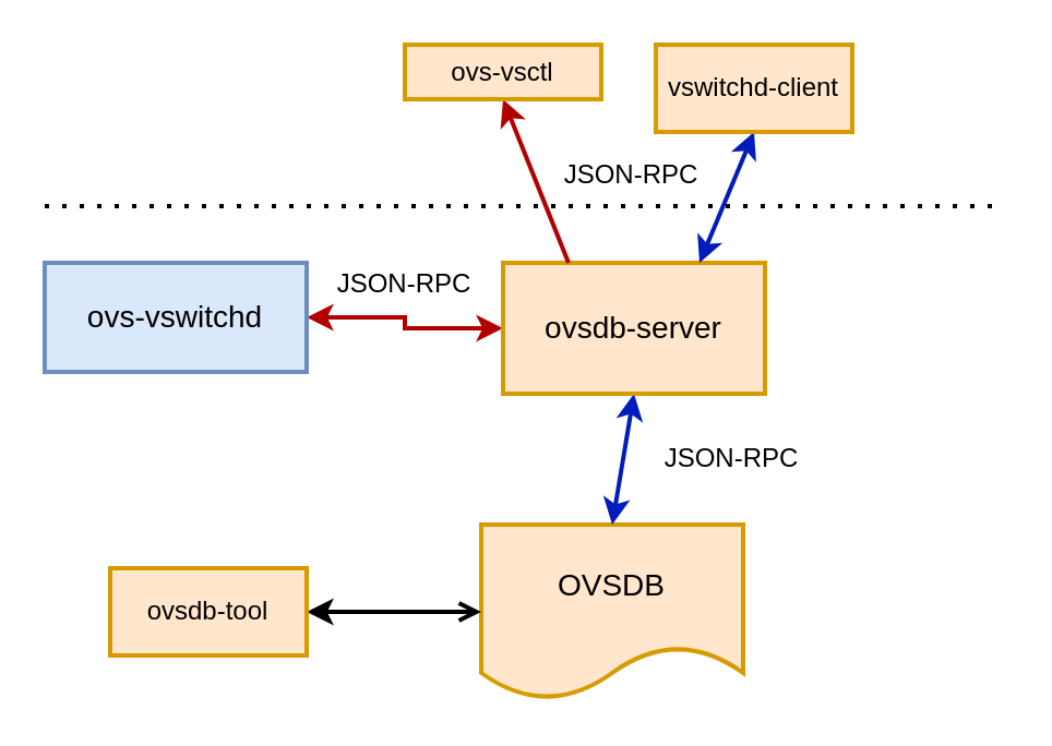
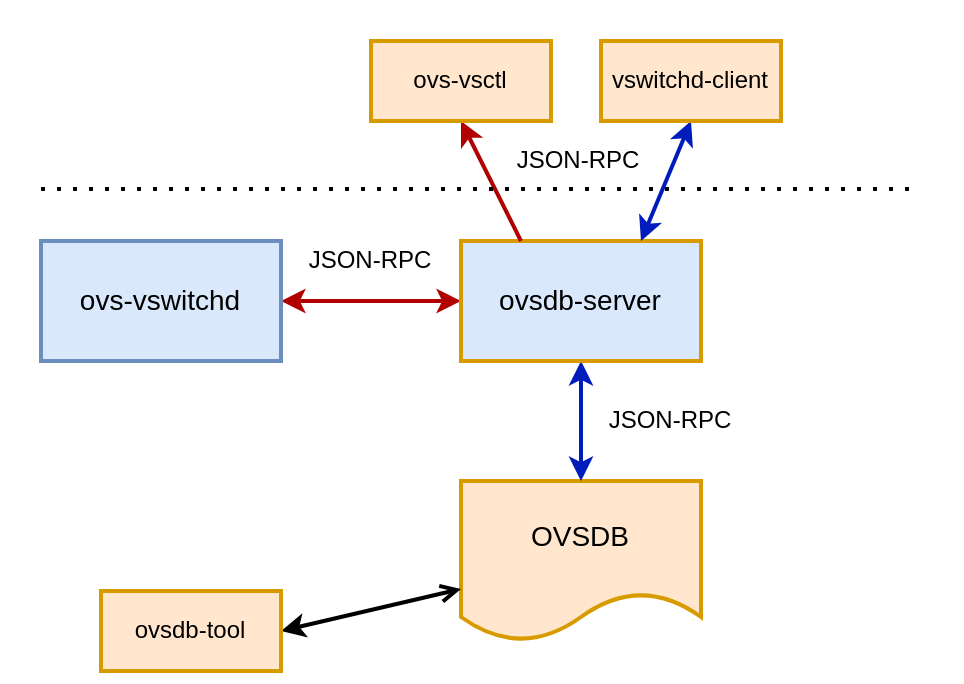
  <mxCell id="0" />
  <mxCell id="1" parent="0" />
- <mxCell id="2" value="&lt;font style=&quot;font-size: 14px&quot;&gt;OVSDB&lt;/font&gt;" style="shape=document;whiteSpace=wrap;html=1;boundedLbl=1;strokeWidth=2;fillColor=#ffe6cc;strokeColor=#d79b00;" vertex="1" parent="1"><mxGeometry x="220" y="240" width="120" height="80" as="geometry" /></mxCell>
+ <mxCell id="2" value="&lt;font style=&quot;font-size: 14px&quot;&gt;OVSDB&lt;/font&gt;" style="shape=document;whiteSpace=wrap;html=1;boundedLbl=1;strokeWidth=2;fillColor=#ffe6cc;strokeColor=#d79b00;" vertex="1" parent="1"><mxGeometry x="230" y="240" width="120" height="80" as="geometry" /></mxCell>
  <mxCell id="3" style="edgeStyle=orthogonalEdgeStyle;rounded=0;orthogonalLoop=1;jettySize=auto;html=1;exitX=0;exitY=0.5;exitDx=0;exitDy=0;startArrow=classic;startFill=1;strokeWidth=2;fillColor=#e51400;strokeColor=#B20000;" edge="1" parent="1" source="5" target="6"><mxGeometry relative="1" as="geometry" /></mxCell>
  <mxCell id="4" style="edgeStyle=none;rounded=0;orthogonalLoop=1;jettySize=auto;html=1;exitX=0.5;exitY=1;exitDx=0;exitDy=0;entryX=0.5;entryY=0;entryDx=0;entryDy=0;startArrow=classic;startFill=1;strokeWidth=2;fillColor=#0050ef;strokeColor=#001DBC;" edge="1" parent="1" source="5" target="2"><mxGeometry relative="1" as="geometry" /></mxCell>
- <mxCell id="5" value="&lt;font style=&quot;font-size: 14px&quot;&gt;ovsdb-server&lt;/font&gt;" style="rounded=0;whiteSpace=wrap;html=1;strokeWidth=2;fillColor=#ffe6cc;strokeColor=#d79b00;" vertex="1" parent="1"><mxGeometry x="230" y="120" width="120" height="60" as="geometry" /></mxCell>
- <mxCell id="6" value="&lt;font style=&quot;font-size: 14px&quot;&gt;ovs-vswitchd&lt;/font&gt;" style="rounded=0;whiteSpace=wrap;html=1;strokeWidth=2;fillColor=#dae8fc;strokeColor=#6c8ebf;" vertex="1" parent="1"><mxGeometry x="20" y="120" width="120" height="50" as="geometry" /></mxCell>
+ <mxCell id="5" value="&lt;font style=&quot;font-size: 14px&quot;&gt;ovsdb-server&lt;/font&gt;" style="rounded=0;whiteSpace=wrap;html=1;strokeWidth=2;fillColor=#dae8fc;strokeColor=#d79b00;" vertex="1" parent="1"><mxGeometry x="230" y="120" width="120" height="60" as="geometry" /></mxCell>
+ <mxCell id="6" value="&lt;font style=&quot;font-size: 14px&quot;&gt;ovs-vswitchd&lt;/font&gt;" style="rounded=0;whiteSpace=wrap;html=1;strokeWidth=2;fillColor=#dae8fc;strokeColor=#6c8ebf;" vertex="1" parent="1"><mxGeometry x="20" y="120" width="120" height="60" as="geometry" /></mxCell>
  <mxCell id="7" style="edgeStyle=none;rounded=0;orthogonalLoop=1;jettySize=auto;html=1;exitX=1;exitY=0.5;exitDx=0;exitDy=0;startArrow=classic;startFill=1;strokeWidth=2;endArrow=open;" edge="1" parent="1" source="8" target="2"><mxGeometry relative="1" as="geometry" /></mxCell>
- <mxCell id="8" value="ovsdb-tool" style="rounded=0;whiteSpace=wrap;html=1;strokeWidth=2;fillColor=#ffe6cc;strokeColor=#d79b00;" vertex="1" parent="1"><mxGeometry x="50" y="260" width="90" height="40" as="geometry" /></mxCell>
+ <mxCell id="8" value="ovsdb-tool" style="rounded=0;whiteSpace=wrap;html=1;strokeWidth=2;fillColor=#ffe6cc;strokeColor=#d79b00;" vertex="1" parent="1"><mxGeometry x="50" y="295" width="90" height="40" as="geometry" /></mxCell>
  <mxCell id="9" style="rounded=0;orthogonalLoop=1;jettySize=auto;html=1;exitX=0.5;exitY=1;exitDx=0;exitDy=0;entryX=0.25;entryY=0;entryDx=0;entryDy=0;startArrow=classic;startFill=1;strokeWidth=2;fillColor=#e51400;strokeColor=#B20000;endArrow=none;" edge="1" parent="1" source="11" target="5"><mxGeometry relative="1" as="geometry"><mxPoint x="185" y="60" as="sourcePoint" /></mxGeometry></mxCell>
  <mxCell id="10" value="" style="endArrow=none;dashed=1;html=1;dashPattern=1 3;strokeWidth=2;" edge="1" parent="1"><mxGeometry width="50" height="50" relative="1" as="geometry"><mxPoint x="20" y="94" as="sourcePoint" /><mxPoint x="460" y="94" as="targetPoint" /></mxGeometry></mxCell>
- <mxCell id="11" value="ovs-vsctl" style="rounded=0;whiteSpace=wrap;html=1;strokeWidth=2;fillColor=#ffe6cc;strokeColor=#d79b00;" vertex="1" parent="1"><mxGeometry x="185" y="20" width="90" height="25" as="geometry" /></mxCell>
+ <mxCell id="11" value="ovs-vsctl" style="rounded=0;whiteSpace=wrap;html=1;strokeWidth=2;fillColor=#ffe6cc;strokeColor=#d79b00;" vertex="1" parent="1"><mxGeometry x="185" y="20" width="90" height="40" as="geometry" /></mxCell>
  <mxCell id="12" style="edgeStyle=none;rounded=0;orthogonalLoop=1;jettySize=auto;html=1;exitX=0.5;exitY=1;exitDx=0;exitDy=0;entryX=0.75;entryY=0;entryDx=0;entryDy=0;startArrow=classic;startFill=1;endSize=6;strokeWidth=2;fillColor=#0050ef;strokeColor=#001DBC;" edge="1" parent="1" source="13"><mxGeometry relative="1" as="geometry"><mxPoint x="320" y="120" as="targetPoint" /></mxGeometry></mxCell>
  <mxCell id="13" value="vswitchd-client" style="rounded=0;whiteSpace=wrap;html=1;strokeWidth=2;fillColor=#ffe6cc;strokeColor=#d79b00;" vertex="1" parent="1"><mxGeometry x="300" y="20" width="90" height="40" as="geometry" /></mxCell>
  <mxCell id="14" value="JSON-RPC" style="text;html=1;strokeColor=none;fillColor=none;align=center;verticalAlign=middle;whiteSpace=wrap;rounded=0;" vertex="1" parent="1"><mxGeometry x="254" y="70" width="70" height="20" as="geometry" /></mxCell>
  <mxCell id="15" value="JSON-RPC" style="text;html=1;strokeColor=none;fillColor=none;align=center;verticalAlign=middle;whiteSpace=wrap;rounded=0;" vertex="1" parent="1"><mxGeometry x="150" y="120" width="70" height="20" as="geometry" /></mxCell>
  <mxCell id="16" value="JSON-RPC" style="text;html=1;strokeColor=none;fillColor=none;align=center;verticalAlign=middle;whiteSpace=wrap;rounded=0;" vertex="1" parent="1"><mxGeometry x="300" y="200" width="70" height="20" as="geometry" /></mxCell>
